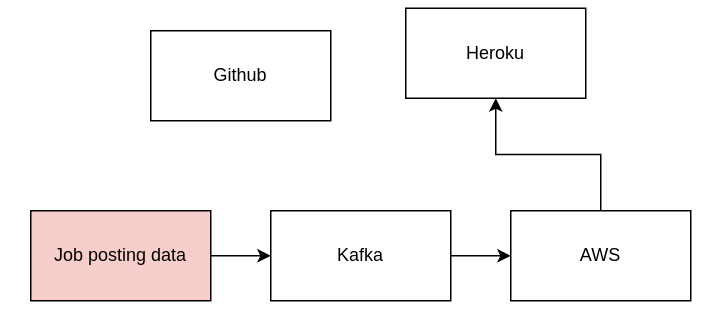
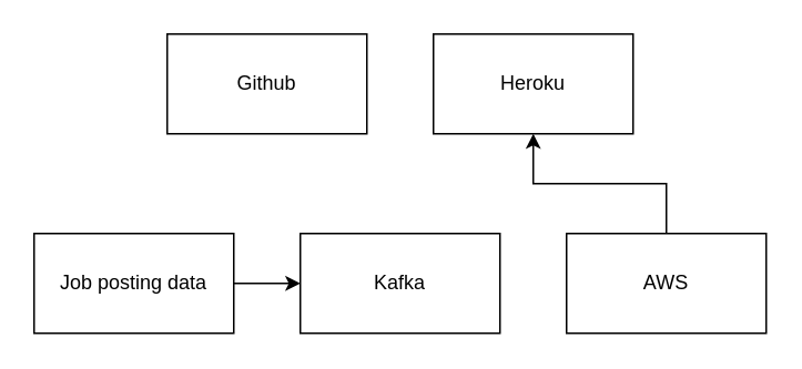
  <mxCell id="0" />
  <mxCell id="1" parent="0" />
  <mxCell id="2" value="Github" style="rounded=0;whiteSpace=wrap;html=1;" vertex="1" parent="1"><mxGeometry x="100" y="20" width="120" height="60" as="geometry" /></mxCell>
- <mxCell id="3" value="Heroku" style="rounded=0;whiteSpace=wrap;html=1;" vertex="1" parent="1"><mxGeometry x="270" y="5" width="120" height="60" as="geometry" /></mxCell>
+ <mxCell id="3" value="Heroku" style="rounded=0;whiteSpace=wrap;html=1;" vertex="1" parent="1"><mxGeometry x="260" y="20" width="120" height="60" as="geometry" /></mxCell>
  <mxCell id="4" style="edgeStyle=orthogonalEdgeStyle;rounded=0;orthogonalLoop=1;jettySize=auto;html=1;exitX=0.5;exitY=0;exitDx=0;exitDy=0;entryX=0.5;entryY=1;entryDx=0;entryDy=0;" edge="1" parent="1" source="5" target="3"><mxGeometry relative="1" as="geometry" /></mxCell>
  <mxCell id="5" value="AWS" style="rounded=0;whiteSpace=wrap;html=1;" vertex="1" parent="1"><mxGeometry x="340" y="140" width="120" height="60" as="geometry" /></mxCell>
- <mxCell id="6" style="edgeStyle=orthogonalEdgeStyle;rounded=0;orthogonalLoop=1;jettySize=auto;html=1;exitX=1;exitY=0.5;exitDx=0;exitDy=0;entryX=0;entryY=0.5;entryDx=0;entryDy=0;" edge="1" parent="1" source="7" target="5"><mxGeometry relative="1" as="geometry" /></mxCell>
  <mxCell id="7" value="Kafka" style="rounded=0;whiteSpace=wrap;html=1;" vertex="1" parent="1"><mxGeometry x="180" y="140" width="120" height="60" as="geometry" /></mxCell>
  <mxCell id="8" style="edgeStyle=orthogonalEdgeStyle;rounded=0;orthogonalLoop=1;jettySize=auto;html=1;exitX=1;exitY=0.5;exitDx=0;exitDy=0;entryX=0;entryY=0.5;entryDx=0;entryDy=0;" edge="1" parent="1" source="9" target="7"><mxGeometry relative="1" as="geometry" /></mxCell>
- <mxCell id="9" value="Job posting data" style="rounded=0;whiteSpace=wrap;html=1;fillColor=#f8cecc;" vertex="1" parent="1"><mxGeometry x="20" y="140" width="120" height="60" as="geometry" /></mxCell>
+ <mxCell id="9" value="Job posting data" style="rounded=0;whiteSpace=wrap;html=1;" vertex="1" parent="1"><mxGeometry x="20" y="140" width="120" height="60" as="geometry" /></mxCell>
